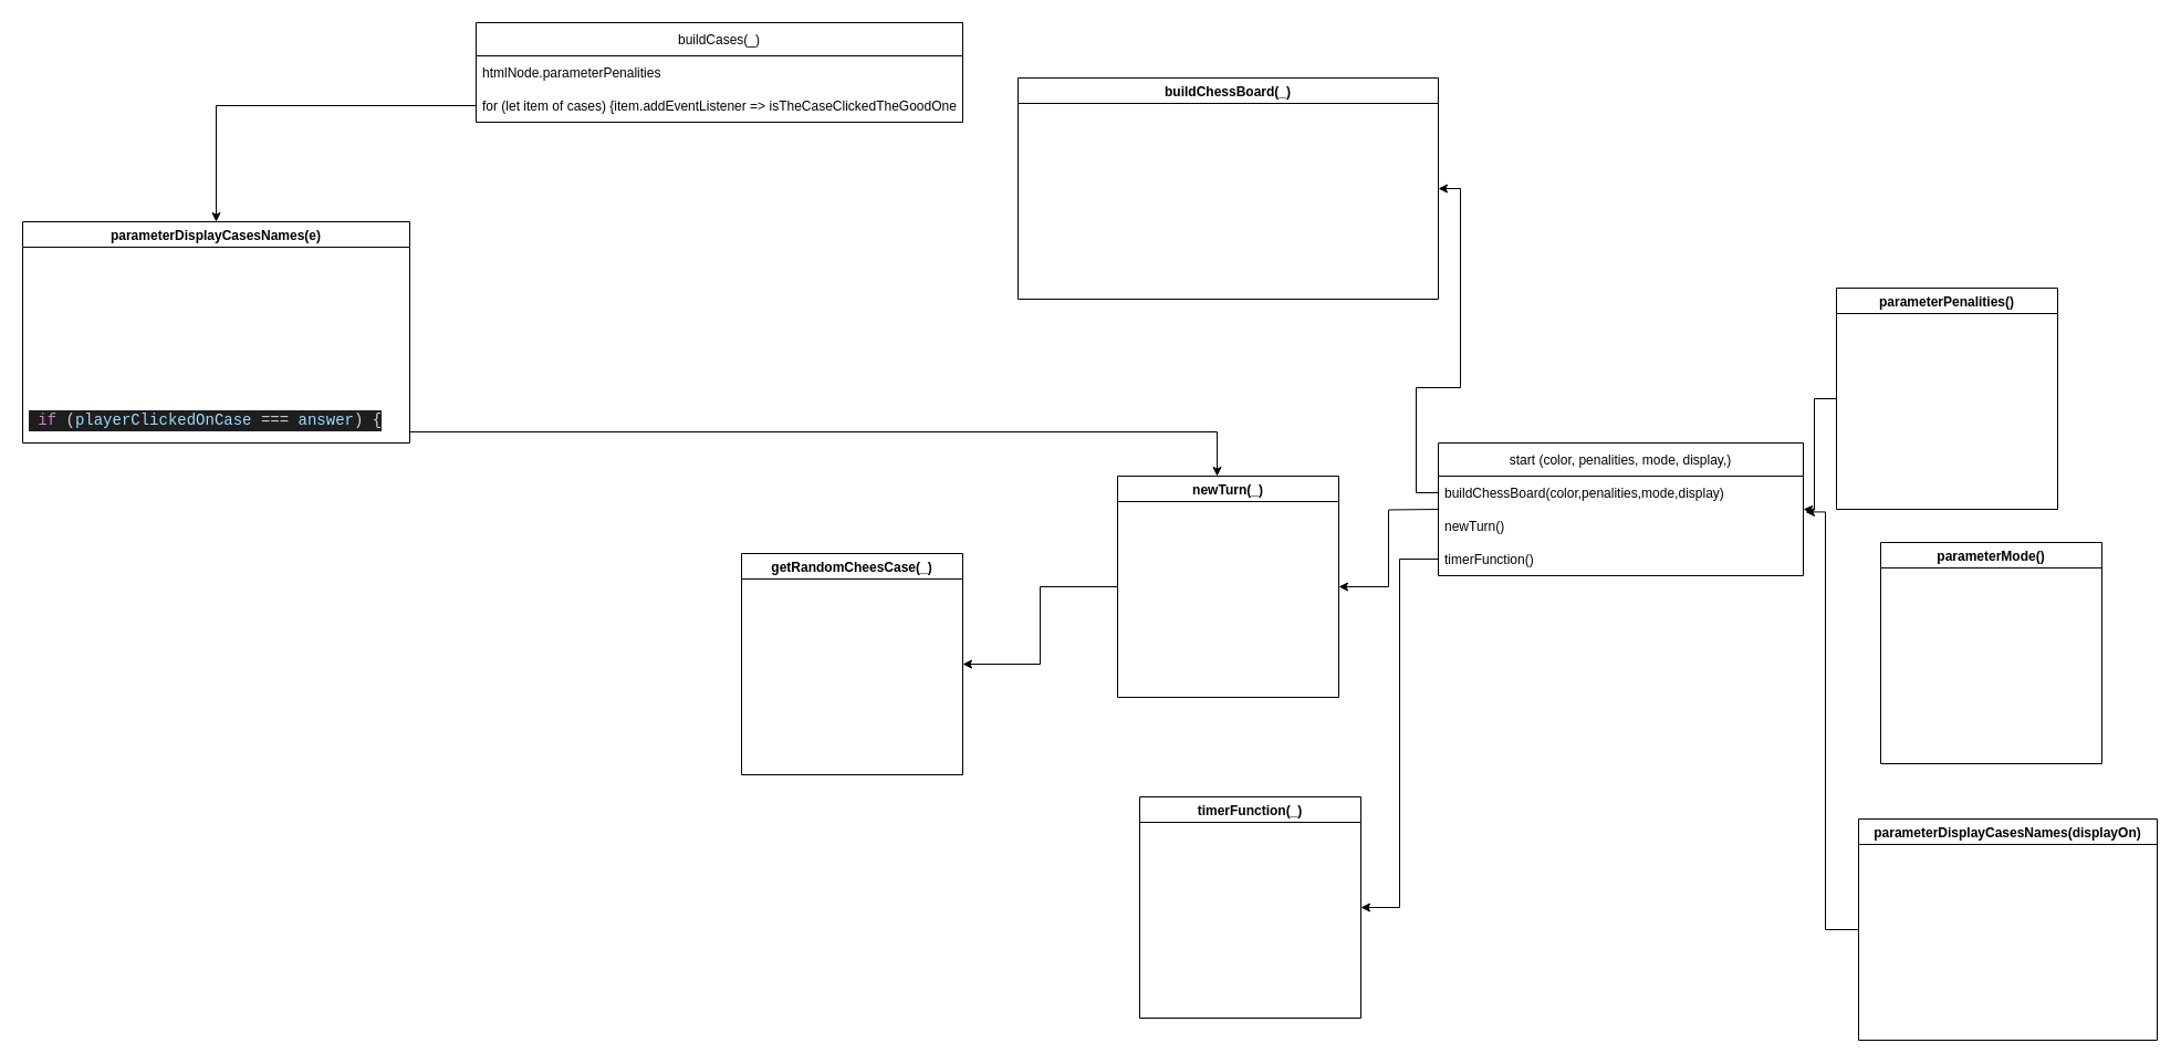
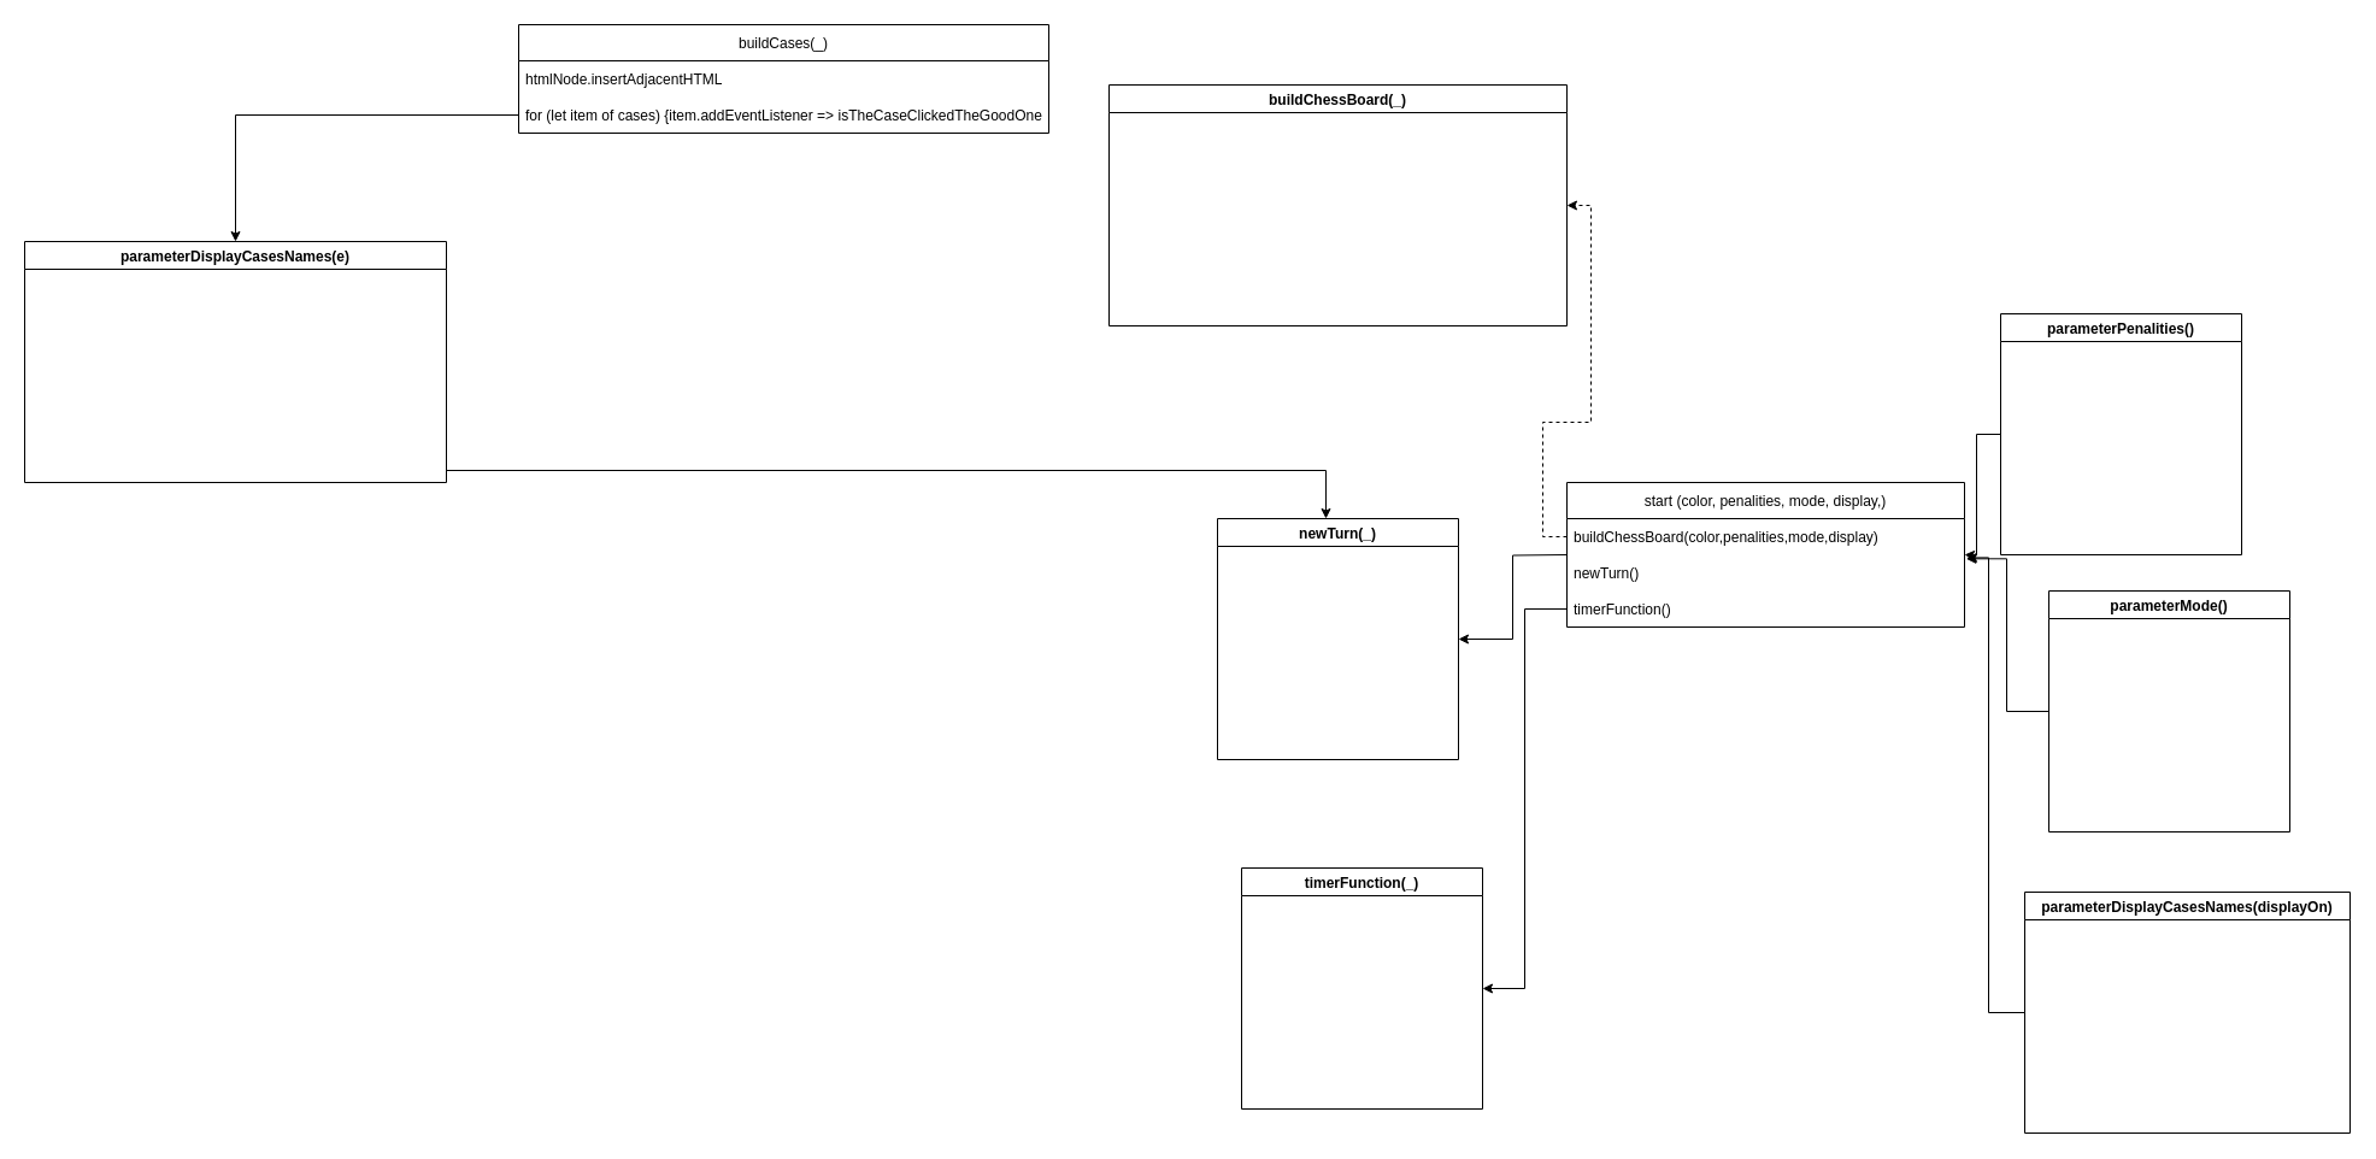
  <mxCell id="0" />
  <mxCell id="1" parent="0" />
- <mxCell id="2" style="edgeStyle=orthogonalEdgeStyle;rounded=0;orthogonalLoop=1;jettySize=auto;html=1;entryX=1;entryY=0.5;entryDx=0;entryDy=0;exitX=0;exitY=0.5;exitDx=0;exitDy=0;" edge="1" parent="1" source="20" target="12"><mxGeometry relative="1" as="geometry"><mxPoint x="1465" y="360" as="sourcePoint" /></mxGeometry></mxCell>
+ <mxCell id="2" style="edgeStyle=orthogonalEdgeStyle;rounded=0;orthogonalLoop=1;jettySize=auto;html=1;entryX=1;entryY=0.5;entryDx=0;entryDy=0;exitX=0;exitY=0.5;exitDx=0;exitDy=0;dashed=1;" edge="1" parent="1" source="20" target="12"><mxGeometry relative="1" as="geometry"><mxPoint x="1465" y="360" as="sourcePoint" /></mxGeometry></mxCell>
  <mxCell id="3" style="edgeStyle=orthogonalEdgeStyle;rounded=0;orthogonalLoop=1;jettySize=auto;html=1;entryX=1;entryY=0.5;entryDx=0;entryDy=0;" edge="1" parent="1" target="8"><mxGeometry relative="1" as="geometry"><mxPoint x="1240" y="510" as="targetPoint" /><mxPoint x="1300" y="460" as="sourcePoint" /></mxGeometry></mxCell>
  <mxCell id="4" style="edgeStyle=orthogonalEdgeStyle;rounded=0;orthogonalLoop=1;jettySize=auto;html=1;entryX=1;entryY=0.5;entryDx=0;entryDy=0;exitX=0;exitY=0.5;exitDx=0;exitDy=0;" edge="1" parent="1" source="22" target="6"><mxGeometry relative="1" as="geometry"><mxPoint x="1300" y="460" as="sourcePoint" /></mxGeometry></mxCell>
- <mxCell id="5" value="getRandomCheesCase(_)" style="swimlane;" vertex="1" parent="1"><mxGeometry x="670" y="500" width="200" height="200" as="geometry" /></mxCell>
  <mxCell id="6" value="timerFunction(_)" style="swimlane;" vertex="1" parent="1"><mxGeometry x="1030" y="720" width="200" height="200" as="geometry" /></mxCell>
- <mxCell id="7" style="edgeStyle=orthogonalEdgeStyle;rounded=0;orthogonalLoop=1;jettySize=auto;html=1;entryX=1;entryY=0.5;entryDx=0;entryDy=0;" edge="1" parent="1" source="8" target="5"><mxGeometry relative="1" as="geometry" /></mxCell>
  <mxCell id="8" value="newTurn(_)" style="swimlane;" vertex="1" parent="1"><mxGeometry x="1010" y="430" width="200" height="200" as="geometry" /></mxCell>
  <mxCell id="9" style="edgeStyle=orthogonalEdgeStyle;rounded=0;orthogonalLoop=1;jettySize=auto;html=1;" edge="1" parent="1" target="8"><mxGeometry relative="1" as="geometry"><mxPoint x="370" y="310" as="sourcePoint" /><Array as="points"><mxPoint x="1100" y="390" /></Array></mxGeometry></mxCell>
  <mxCell id="10" value="parameterDisplayCasesNames(e)" style="swimlane;" vertex="1" parent="1"><mxGeometry x="20" y="200" width="350" height="200" as="geometry" /></mxCell>
- <mxCell id="11" value="&lt;div style=&quot;color: rgb(212 , 212 , 212) ; background-color: rgb(30 , 30 , 30) ; font-family: &amp;#34;consolas&amp;#34; , &amp;#34;courier new&amp;#34; , monospace ; font-size: 14px ; line-height: 19px&quot;&gt;&amp;nbsp;&lt;span style=&quot;color: #c586c0&quot;&gt;if&lt;/span&gt; (&lt;span style=&quot;color: #9cdcfe&quot;&gt;playerClickedOnCase&lt;/span&gt; === &lt;span style=&quot;color: #9cdcfe&quot;&gt;answer&lt;/span&gt;) {&lt;/div&gt;" style="text;html=1;align=center;verticalAlign=middle;resizable=0;points=[];autosize=1;strokeColor=none;fillColor=none;" vertex="1" parent="10"><mxGeometry x="10" y="170" width="310" height="20" as="geometry" /></mxCell>
  <mxCell id="12" value="buildChessBoard(_)" style="swimlane;" vertex="1" parent="1"><mxGeometry x="920" y="70" width="380" height="200" as="geometry" /></mxCell>
  <mxCell id="13" style="edgeStyle=orthogonalEdgeStyle;rounded=0;orthogonalLoop=1;jettySize=auto;html=1;entryX=1.006;entryY=0.081;entryDx=0;entryDy=0;entryPerimeter=0;" edge="1" parent="1" source="14" target="21"><mxGeometry relative="1" as="geometry"><mxPoint x="1630" y="560" as="targetPoint" /><Array as="points"><mxPoint x="1650" y="840" /><mxPoint x="1650" y="462" /></Array></mxGeometry></mxCell>
  <mxCell id="14" value="parameterDisplayCasesNames(displayOn)" style="swimlane;" vertex="1" parent="1"><mxGeometry x="1680" y="740" width="270" height="200" as="geometry" /></mxCell>
  <mxCell id="15" style="edgeStyle=orthogonalEdgeStyle;rounded=0;orthogonalLoop=1;jettySize=auto;html=1;entryX=1;entryY=0.5;entryDx=0;entryDy=0;" edge="1" parent="1" source="16"><mxGeometry relative="1" as="geometry"><mxPoint x="1630" y="460" as="targetPoint" /></mxGeometry></mxCell>
  <mxCell id="16" value="parameterPenalities()" style="swimlane;" vertex="1" parent="1"><mxGeometry x="1660" y="260" width="200" height="200" as="geometry" /></mxCell>
+ <mxCell id="17" style="edgeStyle=orthogonalEdgeStyle;rounded=0;orthogonalLoop=1;jettySize=auto;html=1;entryX=1.004;entryY=0.111;entryDx=0;entryDy=0;entryPerimeter=0;" edge="1" parent="1" source="18" target="21"><mxGeometry relative="1" as="geometry"><mxPoint x="1630" y="510" as="targetPoint" /></mxGeometry></mxCell>
  <mxCell id="18" value="parameterMode()" style="swimlane;" vertex="1" parent="1"><mxGeometry x="1700" y="490" width="200" height="200" as="geometry" /></mxCell>
  <mxCell id="19" value="start (color, penalities, mode, display,)" style="swimlane;fontStyle=0;childLayout=stackLayout;horizontal=1;startSize=30;horizontalStack=0;resizeParent=1;resizeParentMax=0;resizeLast=0;collapsible=1;marginBottom=0;" vertex="1" parent="1"><mxGeometry x="1300" y="400" width="330" height="120" as="geometry" /></mxCell>
  <mxCell id="20" value="buildChessBoard(color,penalities,mode,display)" style="text;strokeColor=none;fillColor=none;align=left;verticalAlign=middle;spacingLeft=4;spacingRight=4;overflow=hidden;points=[[0,0.5],[1,0.5]];portConstraint=eastwest;rotatable=0;" vertex="1" parent="19"><mxGeometry y="30" width="330" height="30" as="geometry" /></mxCell>
  <mxCell id="21" value="newTurn()" style="text;strokeColor=none;fillColor=none;align=left;verticalAlign=middle;spacingLeft=4;spacingRight=4;overflow=hidden;points=[[0,0.5],[1,0.5]];portConstraint=eastwest;rotatable=0;" vertex="1" parent="19"><mxGeometry y="60" width="330" height="30" as="geometry" /></mxCell>
  <mxCell id="22" value="timerFunction()" style="text;strokeColor=none;fillColor=none;align=left;verticalAlign=middle;spacingLeft=4;spacingRight=4;overflow=hidden;points=[[0,0.5],[1,0.5]];portConstraint=eastwest;rotatable=0;" vertex="1" parent="19"><mxGeometry y="90" width="330" height="30" as="geometry" /></mxCell>
  <mxCell id="23" value="buildCases(_)" style="swimlane;fontStyle=0;childLayout=stackLayout;horizontal=1;startSize=30;horizontalStack=0;resizeParent=1;resizeParentMax=0;resizeLast=0;collapsible=1;marginBottom=0;" vertex="1" parent="1"><mxGeometry x="430" y="20" width="440" height="90" as="geometry" /></mxCell>
- <mxCell id="24" value="htmlNode.parameterPenalities" style="text;strokeColor=none;fillColor=none;align=left;verticalAlign=middle;spacingLeft=4;spacingRight=4;overflow=hidden;points=[[0,0.5],[1,0.5]];portConstraint=eastwest;rotatable=0;" vertex="1" parent="23"><mxGeometry y="30" width="440" height="30" as="geometry" /></mxCell>
+ <mxCell id="24" value="htmlNode.insertAdjacentHTML" style="text;strokeColor=none;fillColor=none;align=left;verticalAlign=middle;spacingLeft=4;spacingRight=4;overflow=hidden;points=[[0,0.5],[1,0.5]];portConstraint=eastwest;rotatable=0;" vertex="1" parent="23"><mxGeometry y="30" width="440" height="30" as="geometry" /></mxCell>
  <mxCell id="25" value="for (let item of cases) {item.addEventListener =&gt; isTheCaseClickedTheGoodOne }" style="text;strokeColor=none;fillColor=none;align=left;verticalAlign=middle;spacingLeft=4;spacingRight=4;overflow=hidden;points=[[0,0.5],[1,0.5]];portConstraint=eastwest;rotatable=0;" vertex="1" parent="23"><mxGeometry y="60" width="440" height="30" as="geometry" /></mxCell>
  <mxCell id="26" style="edgeStyle=orthogonalEdgeStyle;rounded=0;orthogonalLoop=1;jettySize=auto;html=1;" edge="1" parent="1" source="25" target="10"><mxGeometry relative="1" as="geometry" /></mxCell>
